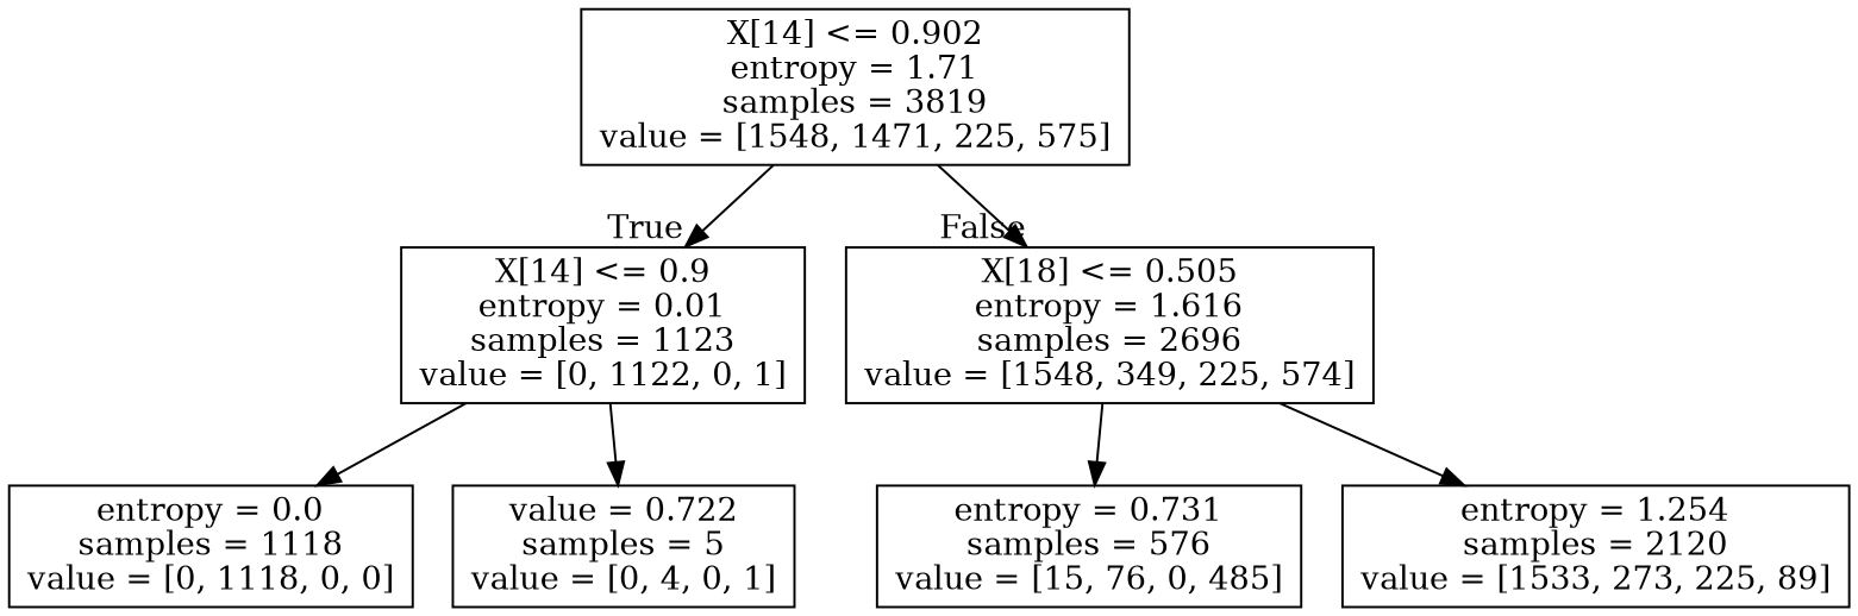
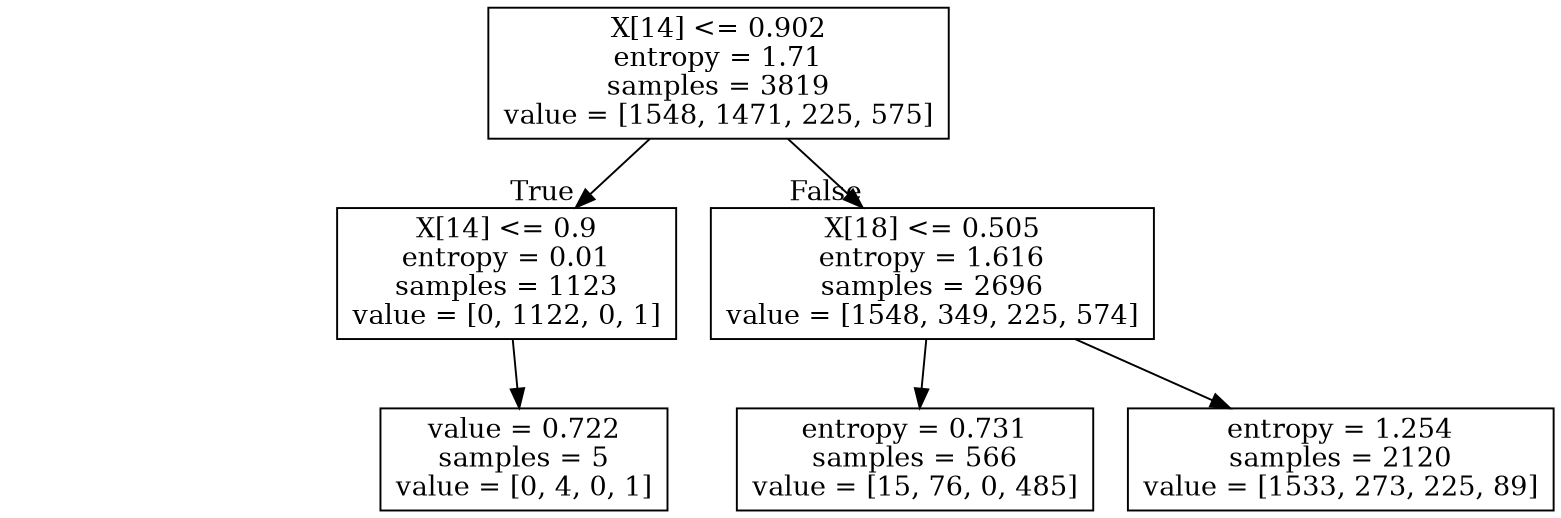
  digraph {
    node [shape=box]
    n1 [label="X[14] <= 0.902\nentropy = 1.71\nsamples = 3819\nvalue = [1548, 1471, 225, 575]"]
    n2 [label="X[14] <= 0.9\nentropy = 0.01\nsamples = 1123\nvalue = [0, 1122, 0, 1]"]
    n3 [label="X[18] <= 0.505\nentropy = 1.616\nsamples = 2696\nvalue = [1548, 349, 225, 574]"]
-   n4 [label="entropy = 0.0\nsamples = 1118\nvalue = [0, 1118, 0, 0]"]
    n5 [label="value = 0.722\nsamples = 5\nvalue = [0, 4, 0, 1]"]
-   n6 [label="entropy = 0.731\nsamples = 576\nvalue = [15, 76, 0, 485]"]
+   n6 [label="entropy = 0.731\nsamples = 566\nvalue = [15, 76, 0, 485]"]
    n7 [label="entropy = 1.254\nsamples = 2120\nvalue = [1533, 273, 225, 89]"]
    n1 -> n2 [headlabel=True labelangle=45 labeldistance=2.5]
    n1 -> n3 [headlabel=False labelangle=-45 labeldistance=2.5]
-   n2 -> n4
    n2 -> n5
    n3 -> n6
    n3 -> n7
  }
